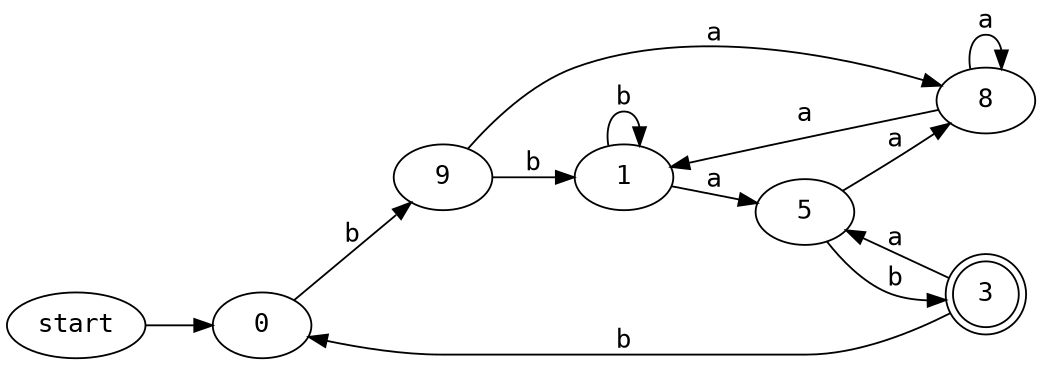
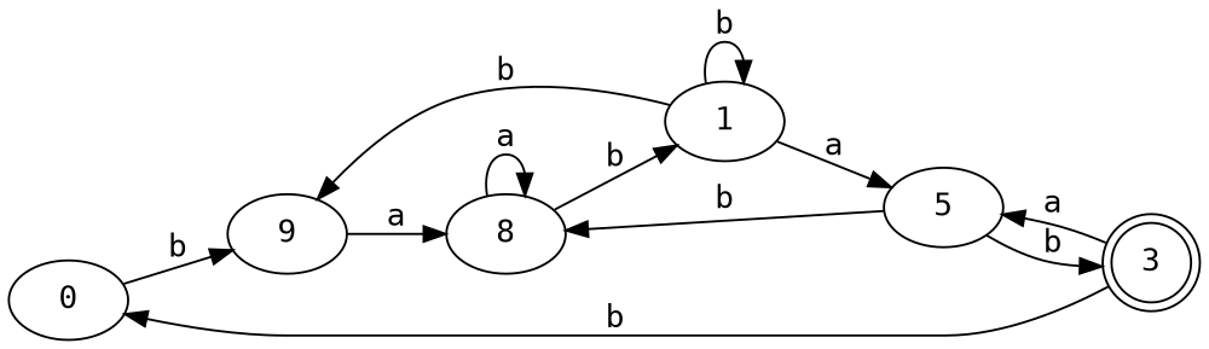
  digraph {
    fontname="DejaVu Sans Mono"
    rankdir=LR
    node [fontname="DejaVu Sans Mono"]
    edge [fontname="DejaVu Sans Mono"]
    n1 [label=0]
    n2 [label=9]
    n3 [label=1]
    n4 [label=8]
    n5 [label=5]
    n6 [label=3 shape=doublecircle]
-   n7 [label=start]
    n1 -> n2 [label=b]
-   n2 -> n3 [label=b]
+   n3 -> n2 [label=b]
    n2 -> n4 [label=a]
    n3 -> n3 [label=b]
    n3 -> n5 [label=a]
-   n4 -> n3 [label=a]
+   n4 -> n3 [label=b]
    n4 -> n4 [label=a]
-   n5 -> n4 [label=a]
+   n5 -> n4 [label=b]
    n5 -> n6 [label=b]
    n6 -> n1 [label=b]
    n6 -> n5 [label=a]
-   n7 -> n1
  }
